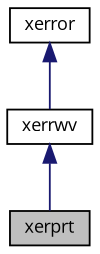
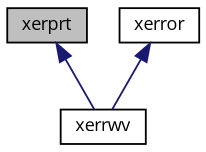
  digraph {
    fontname="Open Sans"
    rankdir=TB
    node [color=black fillcolor=white fontname="Open Sans" fontsize=10 shape=record style=filled]
    edge [color=midnightblue dir=back fontname="Open Sans" fontsize=10 labelfontname=Helvetica labelfontsize=10 style=solid]
    n1 [fillcolor=grey75 fontcolor=black height=0.2 label=xerprt width=0.4]
    n2 [height=0.2 label=xerrwv width=0.4]
    n3 [height=0.2 label=xerror width=0.4]
-   n2 -> n1
+   n1 -> n2
    n3 -> n2
  }
